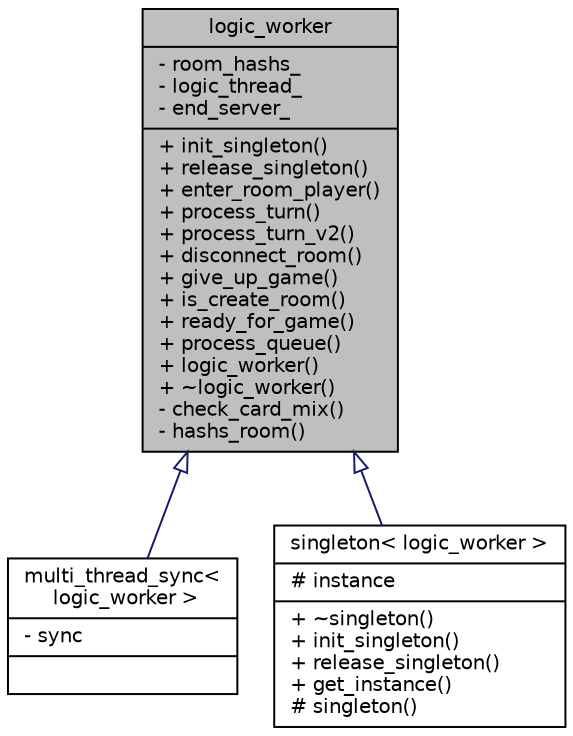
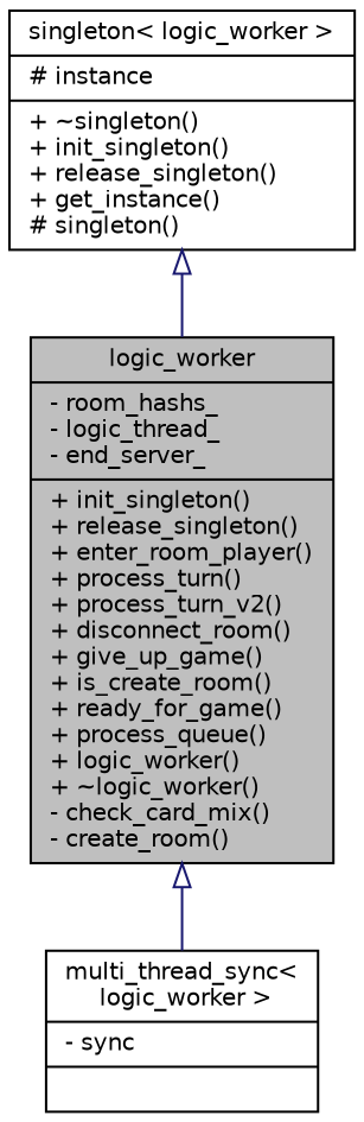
  digraph {
    node [color=black fillcolor=white fontname=Helvetica fontsize=10 shape=record style=filled]
    edge [arrowtail=onormal color=midnightblue dir=back fontname=Helvetica fontsize=10 labelfontname=Helvetica labelfontsize=10 style=solid]
-   n1 [fillcolor=grey75 fontcolor=black height=0.2 label="{logic_worker\n|- room_hashs_\l- logic_thread_\l- end_server_\l|+ init_singleton()\l+ release_singleton()\l+ enter_room_player()\l+ process_turn()\l+ process_turn_v2()\l+ disconnect_room()\l+ give_up_game()\l+ is_create_room()\l+ ready_for_game()\l+ process_queue()\l+ logic_worker()\l+ ~logic_worker()\l- check_card_mix()\l- hashs_room()\l}" width=0.4]
+   n1 [fillcolor=grey75 fontcolor=black height=0.2 label="{logic_worker\n|- room_hashs_\l- logic_thread_\l- end_server_\l|+ init_singleton()\l+ release_singleton()\l+ enter_room_player()\l+ process_turn()\l+ process_turn_v2()\l+ disconnect_room()\l+ give_up_game()\l+ is_create_room()\l+ ready_for_game()\l+ process_queue()\l+ logic_worker()\l+ ~logic_worker()\l- check_card_mix()\l- create_room()\l}" width=0.4]
    n2 [height=0.2 label="{multi_thread_sync\<\l logic_worker \>\n|- sync\l|}" width=0.4]
    n3 [height=0.2 label="{singleton\< logic_worker \>\n|# instance\l|+ ~singleton()\l+ init_singleton()\l+ release_singleton()\l+ get_instance()\l# singleton()\l}" width=0.4]
    n1 -> n2
-   n1 -> n3
+   n3 -> n1
  }
